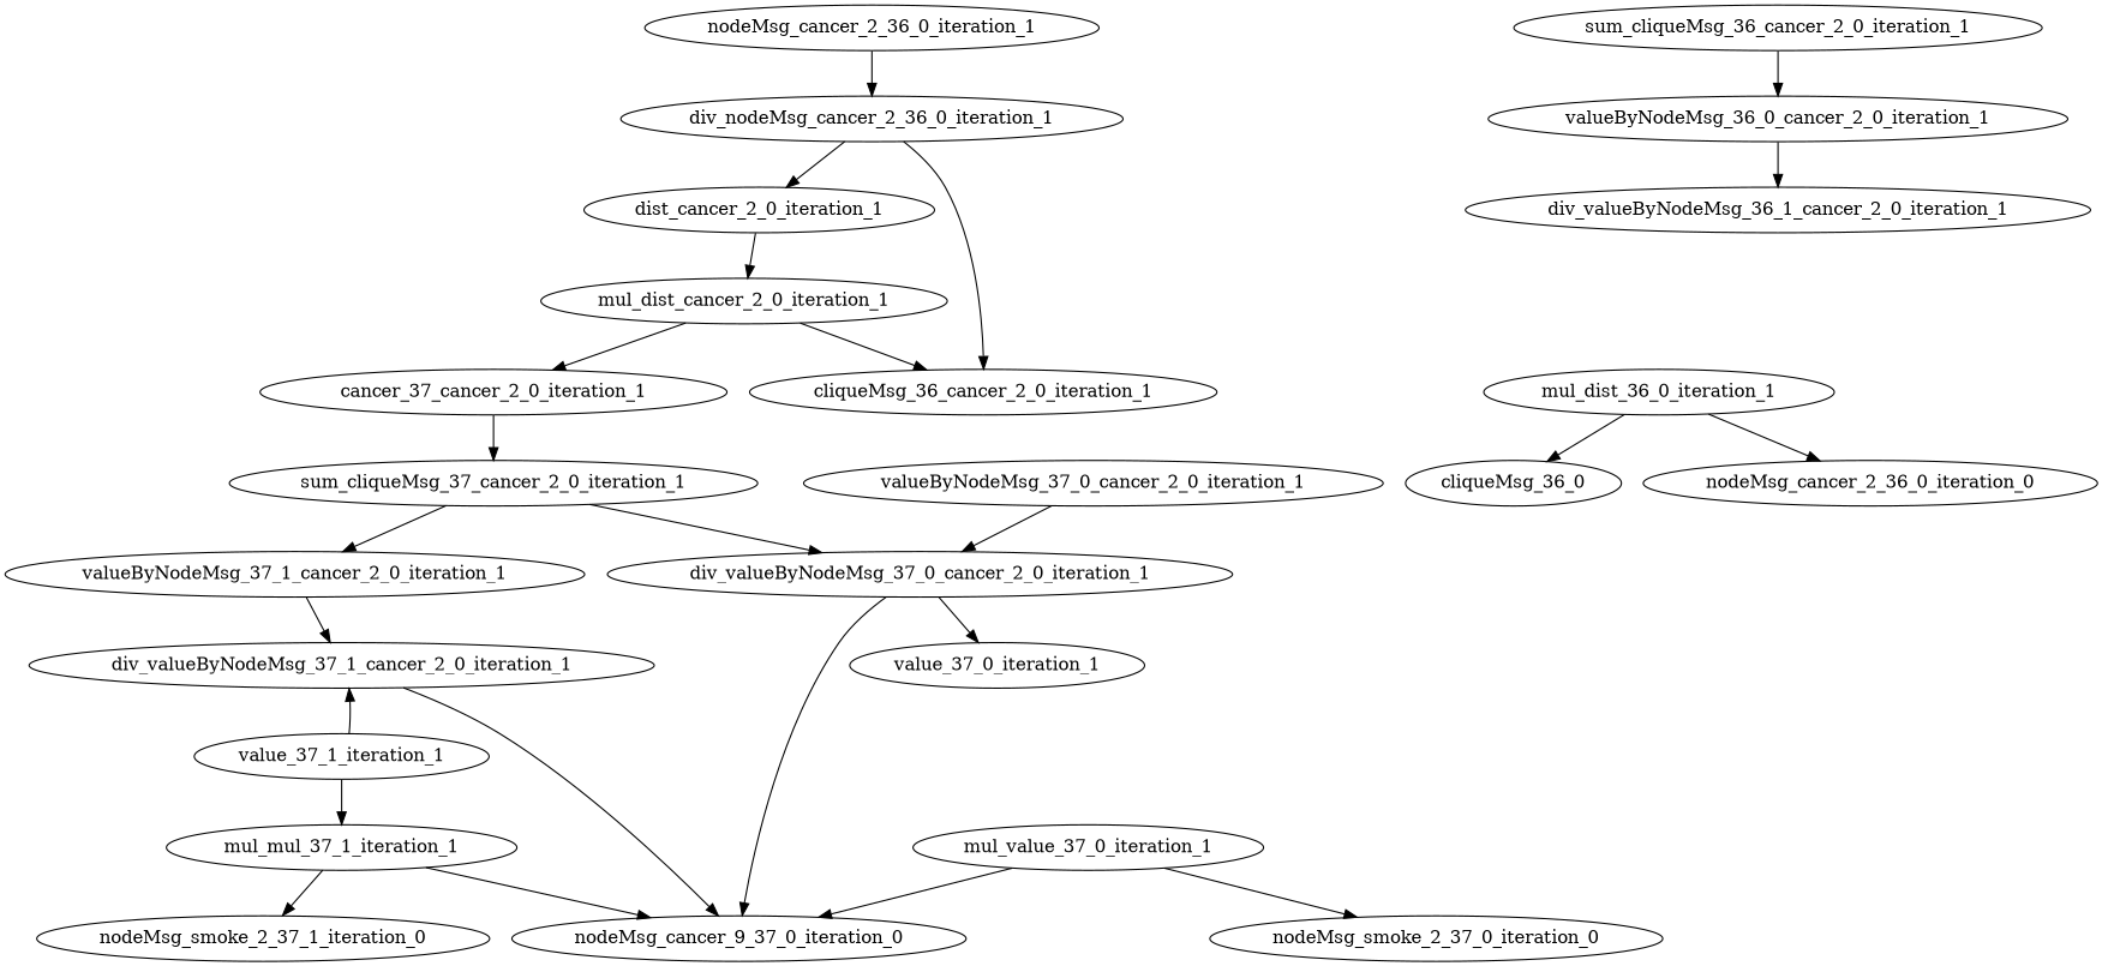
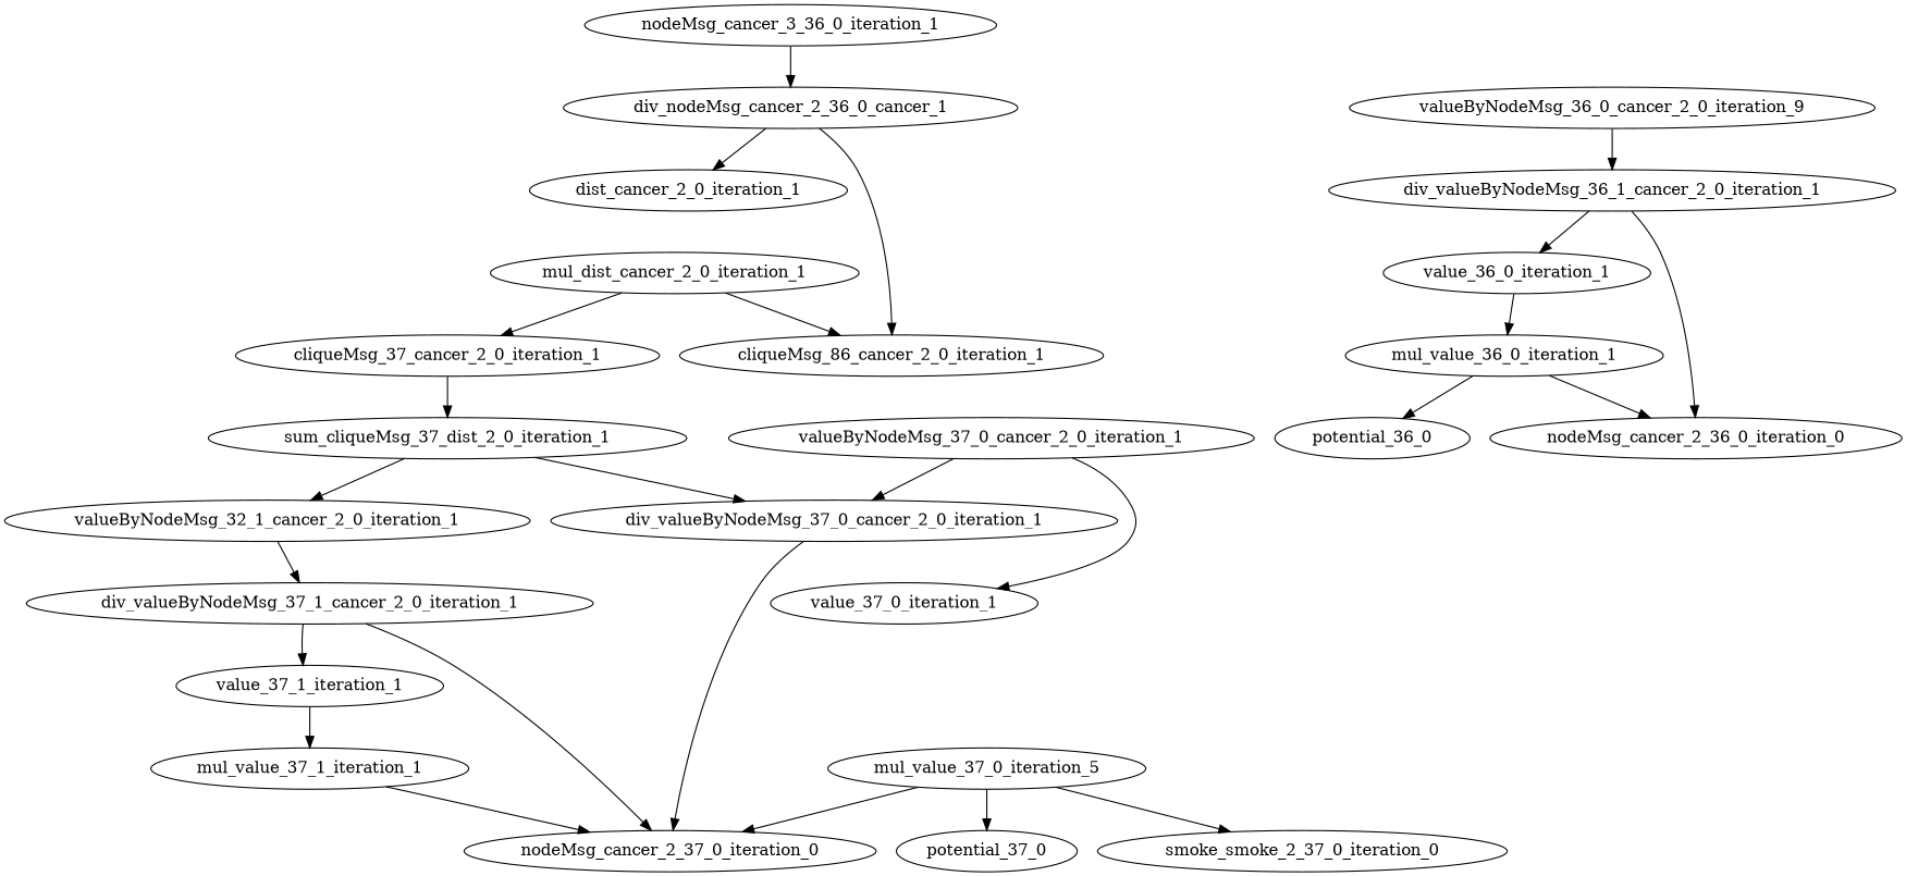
  digraph {
-   n1 [label=nodeMsg_cancer_2_36_0_iteration_1]
-   n2 [label=div_nodeMsg_cancer_2_36_0_iteration_1]
+   n1 [label=nodeMsg_cancer_3_36_0_iteration_1]
+   n2 [label=div_nodeMsg_cancer_2_36_0_cancer_1]
    n3 [label=dist_cancer_2_0_iteration_1]
-   n4 [label=cliqueMsg_36_cancer_2_0_iteration_1]
+   n4 [label=cliqueMsg_86_cancer_2_0_iteration_1]
    n5 [label=mul_dist_cancer_2_0_iteration_1]
-   n6 [label=cancer_37_cancer_2_0_iteration_1]
-   n7 [label=sum_cliqueMsg_37_cancer_2_0_iteration_1]
-   n8 [label=sum_cliqueMsg_36_cancer_2_0_iteration_1]
-   n9 [label=valueByNodeMsg_36_0_cancer_2_0_iteration_1]
+   n6 [label=cliqueMsg_37_cancer_2_0_iteration_1]
+   n7 [label=sum_cliqueMsg_37_dist_2_0_iteration_1]
+   n9 [label=valueByNodeMsg_36_0_cancer_2_0_iteration_9]
    n10 [label=div_valueByNodeMsg_36_1_cancer_2_0_iteration_1]
+   n11 [label=value_36_0_iteration_1]
    n12 [label=nodeMsg_cancer_2_36_0_iteration_0]
-   n13 [label=mul_dist_36_0_iteration_1]
-   n14 [label=cliqueMsg_36_0]
-   n15 [label=valueByNodeMsg_37_1_cancer_2_0_iteration_1]
+   n13 [label=mul_value_36_0_iteration_1]
+   n14 [label=potential_36_0]
+   n15 [label=valueByNodeMsg_32_1_cancer_2_0_iteration_1]
    n16 [label=div_valueByNodeMsg_37_0_cancer_2_0_iteration_1]
    n17 [label=valueByNodeMsg_37_0_cancer_2_0_iteration_1]
    n18 [label=div_valueByNodeMsg_37_1_cancer_2_0_iteration_1]
    n19 [label=value_37_0_iteration_1]
-   n20 [label=nodeMsg_cancer_9_37_0_iteration_0]
-   n21 [label=mul_value_37_0_iteration_1]
-   n23 [label=nodeMsg_smoke_2_37_0_iteration_0]
+   n20 [label=nodeMsg_cancer_2_37_0_iteration_0]
+   n21 [label=mul_value_37_0_iteration_5]
+   n22 [label=potential_37_0]
+   n23 [label=smoke_smoke_2_37_0_iteration_0]
    n24 [label=value_37_1_iteration_1]
-   n25 [label=mul_mul_37_1_iteration_1]
-   n26 [label=nodeMsg_smoke_2_37_1_iteration_0]
+   n25 [label=mul_value_37_1_iteration_1]
    n1 -> n2
    n2 -> n3
    n2 -> n4
-   n3 -> n5
    n5 -> n4
    n5 -> n6
    n6 -> n7
    n7 -> n15
    n7 -> n16
-   n8 -> n9
    n9 -> n10
+   n10 -> n11
+   n10 -> n12
+   n11 -> n13
    n13 -> n12
    n13 -> n14
    n15 -> n18
-   n16 -> n19
+   n17 -> n19
    n16 -> n20
    n17 -> n16
    n18 -> n20
-   n24 -> n18
+   n18 -> n24
    n21 -> n20
+   n21 -> n22
    n21 -> n23
    n24 -> n25
    n25 -> n20
-   n25 -> n26
  }
